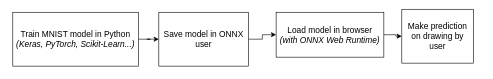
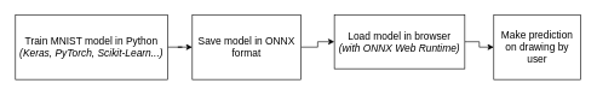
  <mxCell id="0" />
  <mxCell id="1" parent="0" />
  <mxCell id="2" value="" style="edgeStyle=orthogonalEdgeStyle;rounded=0;orthogonalLoop=1;jettySize=auto;html=1;" edge="1" parent="1" source="3" target="5"><mxGeometry relative="1" as="geometry" /></mxCell>
  <mxCell id="3" value="&lt;div style=&quot;font-size: 14px;&quot;&gt;&lt;font style=&quot;font-size: 14px;&quot;&gt;Train MNIST model in Python&lt;/font&gt;&lt;/div&gt;&lt;div style=&quot;font-size: 14px;&quot;&gt;&lt;font style=&quot;font-size: 14px;&quot;&gt;&lt;i&gt;(Keras, PyTorch, Scikit-Learn...)&lt;/i&gt;&lt;/font&gt;&lt;/div&gt;" style="rounded=0;whiteSpace=wrap;html=1;" vertex="1" parent="1"><mxGeometry x="20" y="20" width="210" height="90" as="geometry" /></mxCell>
  <mxCell id="4" value="" style="edgeStyle=orthogonalEdgeStyle;rounded=0;orthogonalLoop=1;jettySize=auto;html=1;" edge="1" parent="1" source="5" target="7"><mxGeometry relative="1" as="geometry" /></mxCell>
- <mxCell id="5" value="&lt;font style=&quot;font-size: 14px;&quot;&gt;Save model in ONNX user&lt;/font&gt;" style="whiteSpace=wrap;html=1;rounded=0;" vertex="1" parent="1"><mxGeometry x="264" y="20" width="150" height="90" as="geometry" /></mxCell>
+ <mxCell id="5" value="&lt;font style=&quot;font-size: 14px;&quot;&gt;Save model in ONNX format&lt;/font&gt;" style="whiteSpace=wrap;html=1;rounded=0;" vertex="1" parent="1"><mxGeometry x="264" y="20" width="150" height="90" as="geometry" /></mxCell>
  <mxCell id="6" value="" style="edgeStyle=orthogonalEdgeStyle;rounded=0;orthogonalLoop=1;jettySize=auto;html=1;" edge="1" parent="1" source="7" target="8"><mxGeometry relative="1" as="geometry" /></mxCell>
  <mxCell id="7" value="&lt;div style=&quot;font-size: 14px;&quot;&gt;&lt;font style=&quot;font-size: 14px;&quot;&gt;Load model in browser&lt;/font&gt;&lt;/div&gt;&lt;div style=&quot;font-size: 14px;&quot;&gt;&lt;font style=&quot;font-size: 14px;&quot;&gt;&lt;i&gt;(with ONNX Web Runtime)&lt;/i&gt;&lt;/font&gt;&lt;/div&gt;" style="whiteSpace=wrap;html=1;rounded=0;" vertex="1" parent="1"><mxGeometry x="460" y="20" width="180" height="75" as="geometry" /></mxCell>
- <mxCell id="8" value="&lt;font style=&quot;font-size: 14px;&quot;&gt;Make prediction on drawing by user&lt;/font&gt;" style="whiteSpace=wrap;html=1;rounded=0;" vertex="1" parent="1"><mxGeometry x="670" y="15" width="120" height="90" as="geometry" /></mxCell>
+ <mxCell id="8" value="&lt;font style=&quot;font-size: 14px;&quot;&gt;Make prediction on drawing by user&lt;/font&gt;" style="whiteSpace=wrap;html=1;rounded=0;" vertex="1" parent="1"><mxGeometry x="680" y="20" width="120" height="90" as="geometry" /></mxCell>
